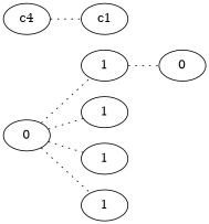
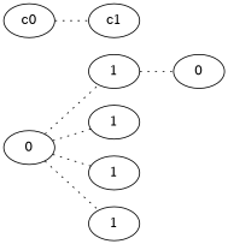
  graph {
    rankdir=LR
    edge [style=dotted]
    n1 [label=0]
    n2 [label=1]
    n3 [label=1]
    n4 [label=1]
    n5 [label=1]
    n6 [label=0]
-   c0 [label=c4]
+   c0
    c1
    n1 -- n2
    n1 -- n3
    n1 -- n4
    n1 -- n5
    n2 -- n6
    c0 -- c1
  }
